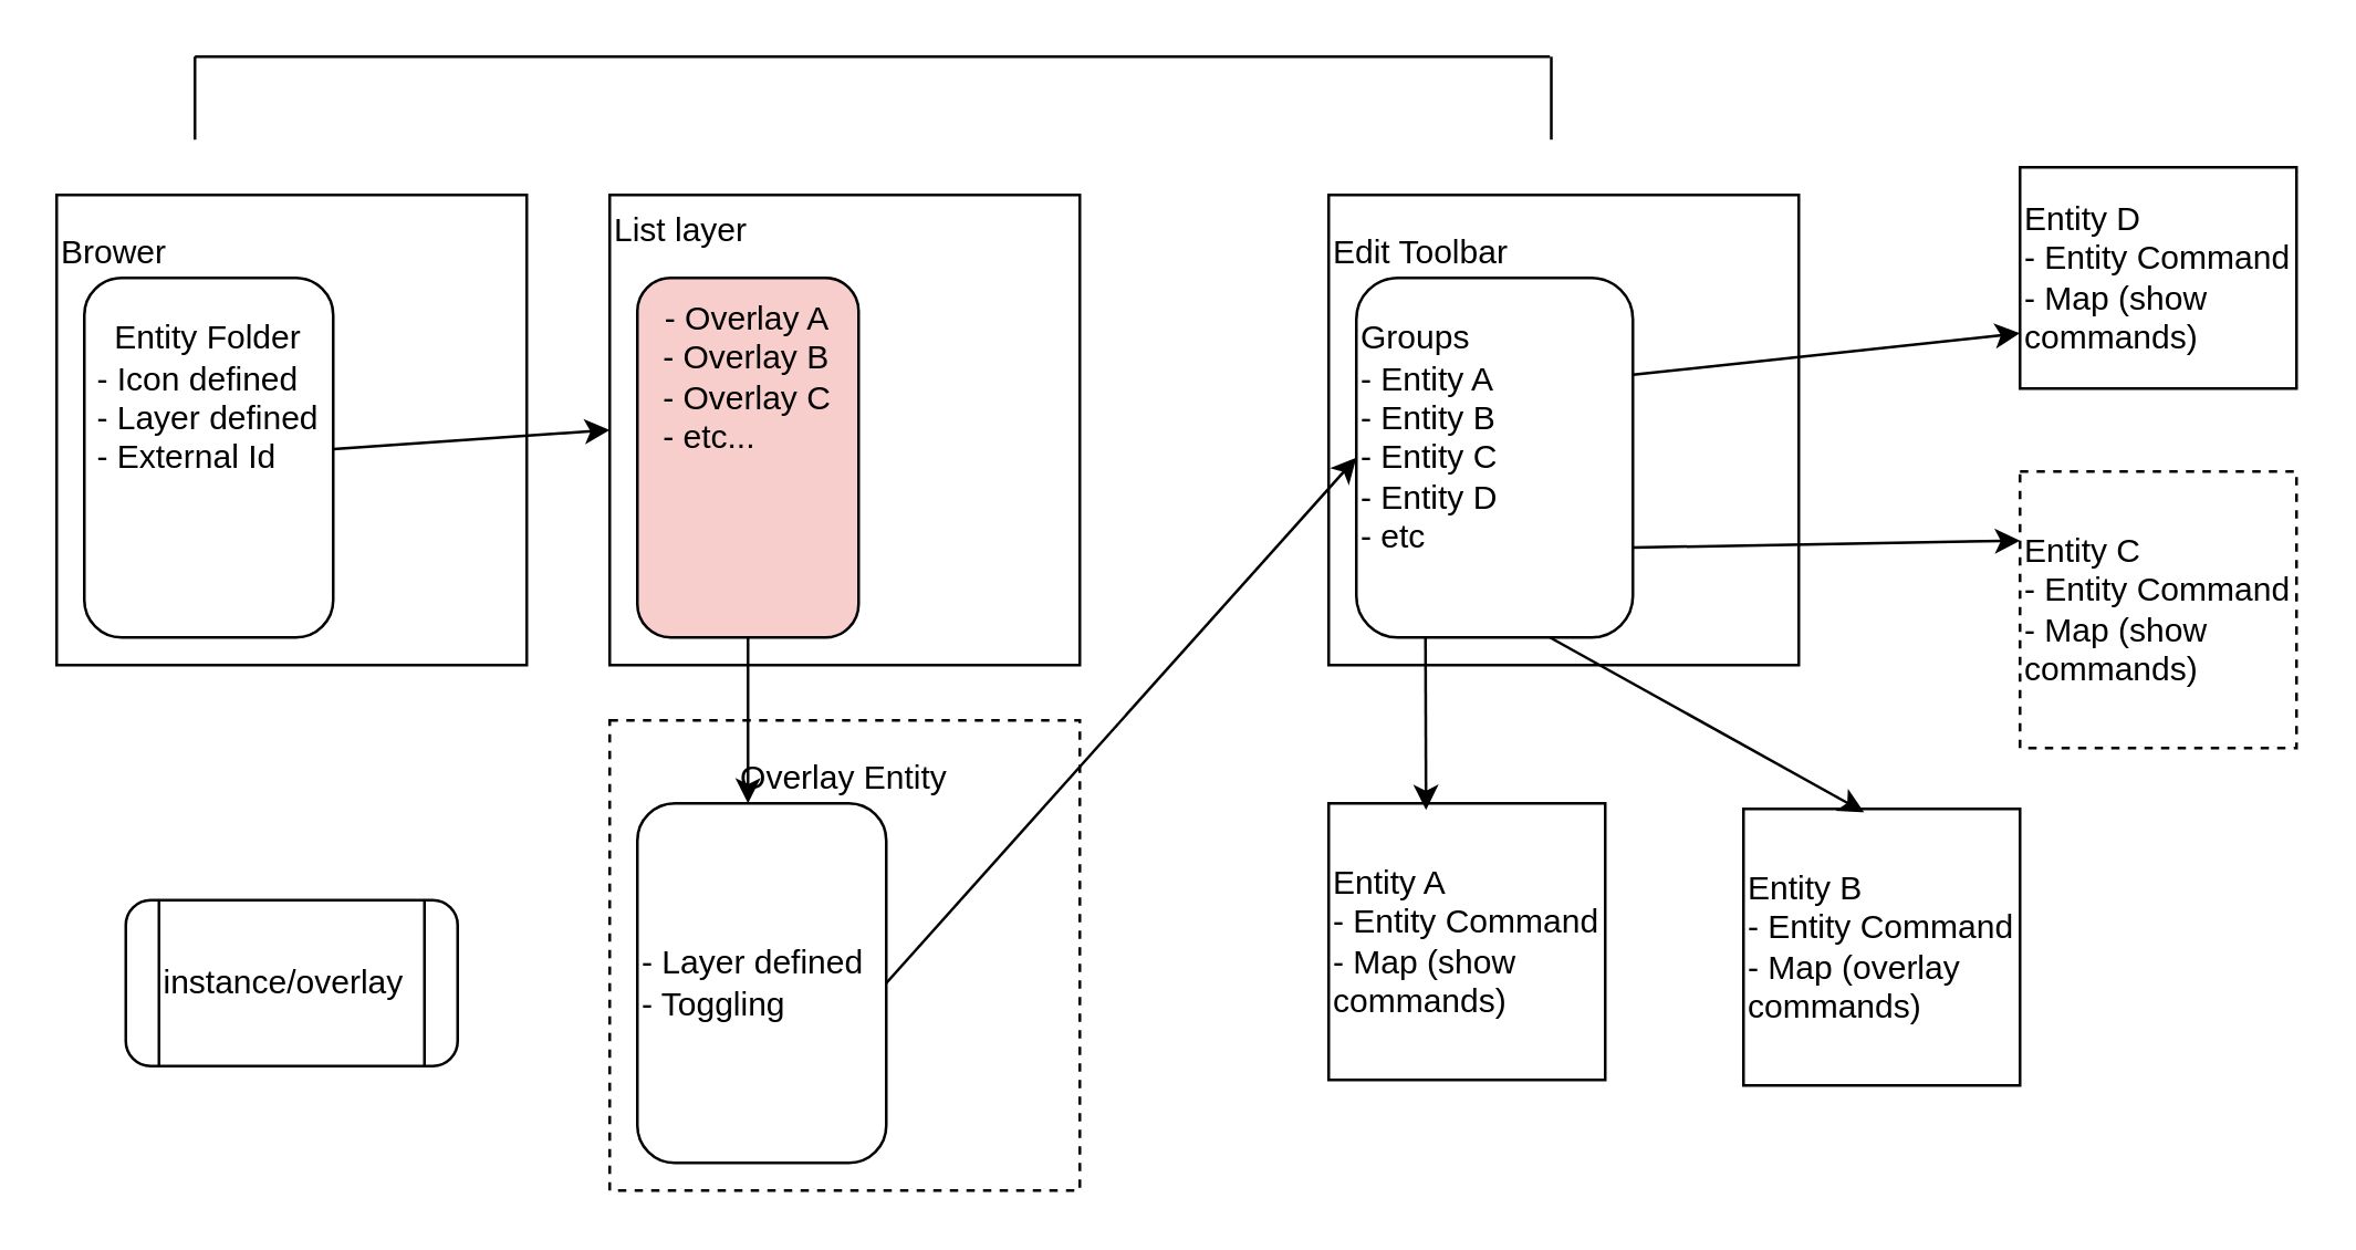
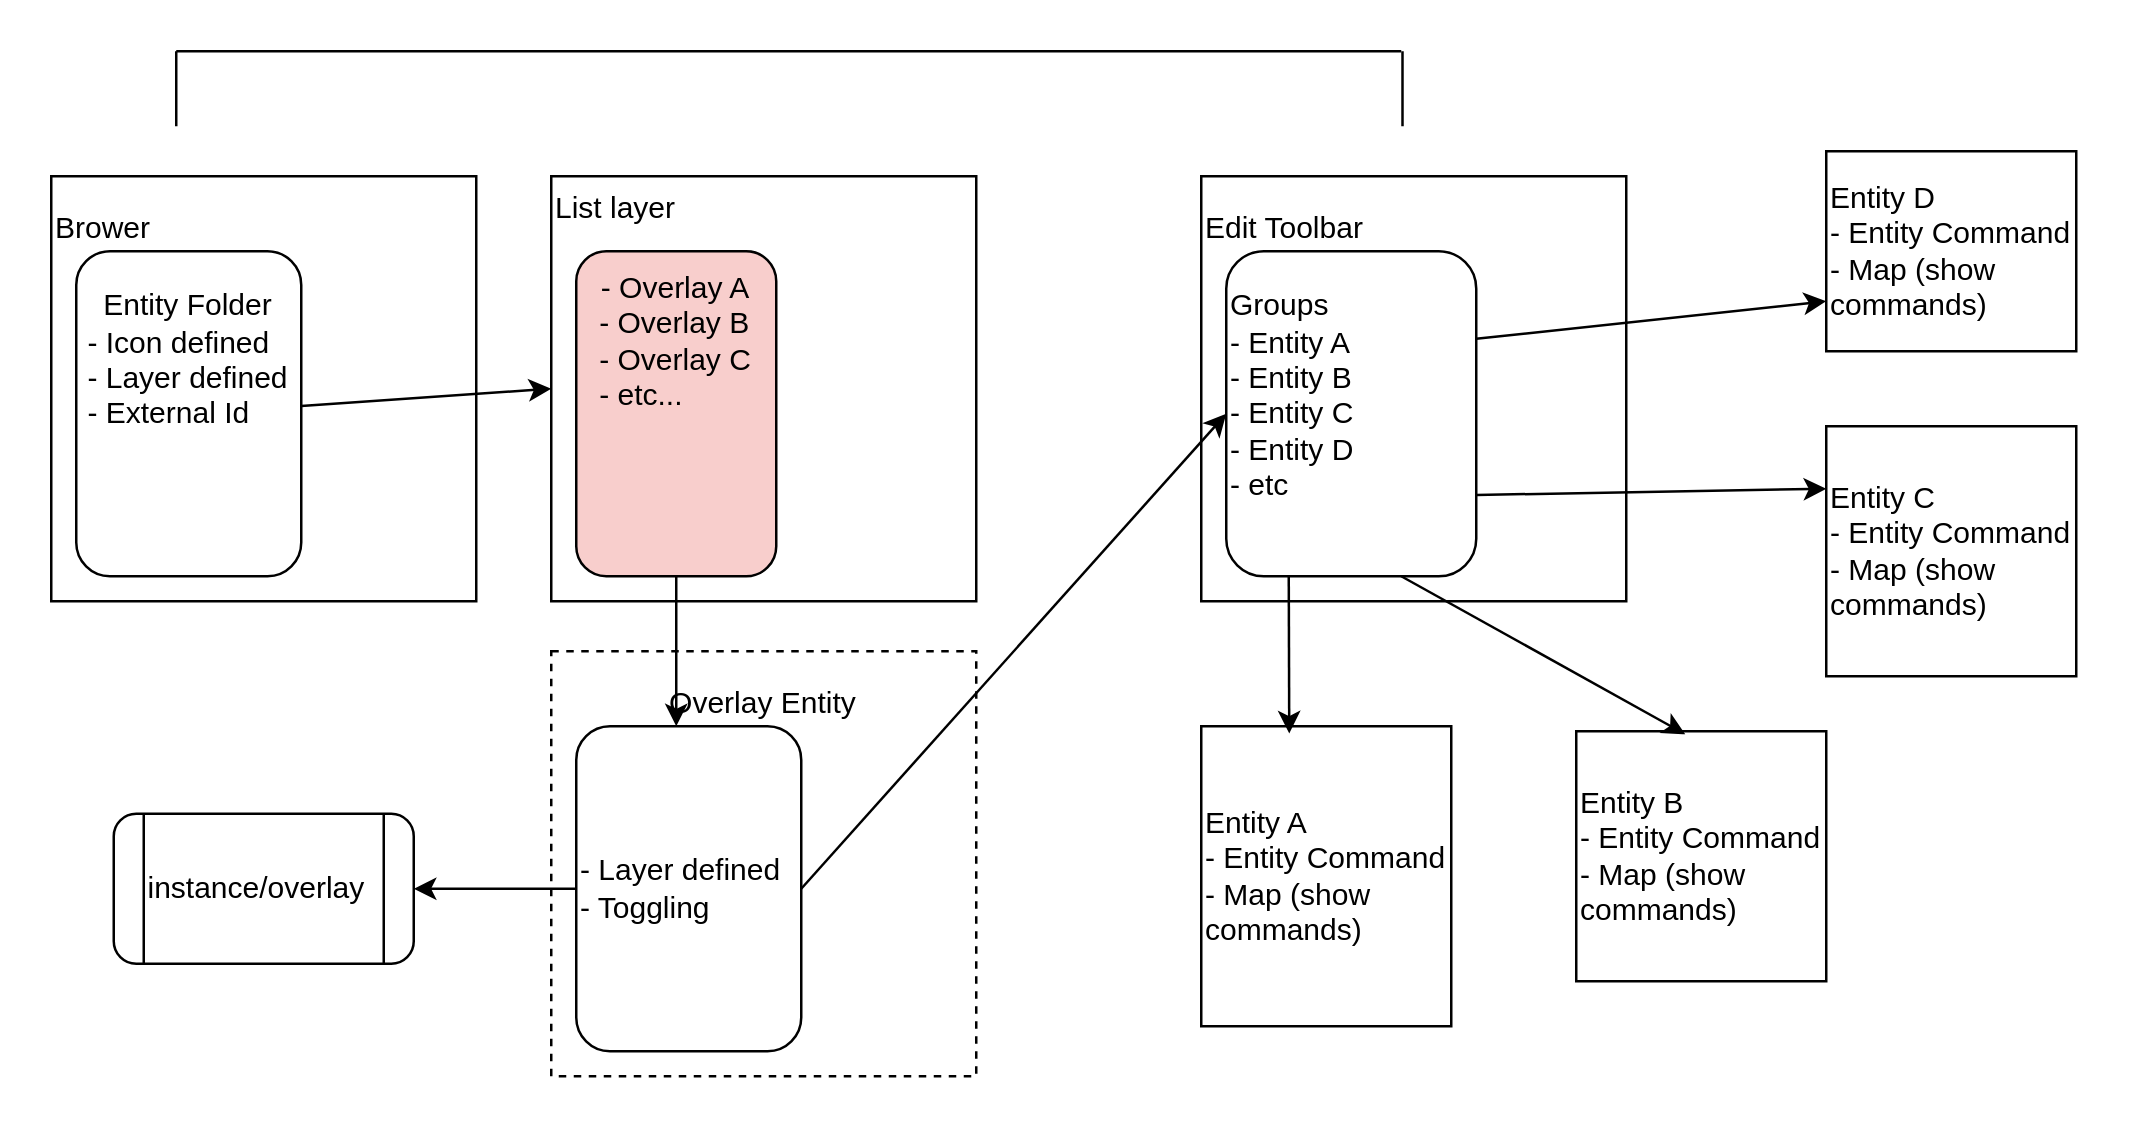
  <mxCell id="0" />
  <mxCell id="1" parent="0" />
  <mxCell id="2" value="Brower&lt;br&gt;&lt;br&gt;&lt;br&gt;&lt;br&gt;&lt;br&gt;&lt;br&gt;&lt;br&gt;&lt;br&gt;&lt;br&gt;&lt;br&gt;" style="whiteSpace=wrap;html=1;aspect=fixed;align=left;" vertex="1" parent="1"><mxGeometry x="20" y="70" width="170" height="170" as="geometry" /></mxCell>
  <mxCell id="3" value="Entity Folder&lt;br&gt;&lt;div style=&quot;text-align: left&quot;&gt;&lt;span&gt;- Icon defined&lt;/span&gt;&lt;/div&gt;&lt;div style=&quot;text-align: left&quot;&gt;&lt;span&gt;- Layer defined&lt;/span&gt;&lt;/div&gt;&lt;div style=&quot;text-align: left&quot;&gt;&lt;span&gt;- External Id&lt;/span&gt;&lt;/div&gt;&lt;br&gt;&lt;br&gt;&lt;br&gt;" style="rounded=1;whiteSpace=wrap;html=1;" vertex="1" parent="1"><mxGeometry x="30" y="100" width="90" height="130" as="geometry" /></mxCell>
  <mxCell id="4" value="List layer&lt;br&gt;&lt;br&gt;&lt;div&gt;&lt;br&gt;&lt;/div&gt;&lt;div&gt;&lt;br&gt;&lt;/div&gt;&lt;div&gt;&lt;br&gt;&lt;/div&gt;&lt;div&gt;&lt;br&gt;&lt;/div&gt;&lt;div&gt;&lt;br&gt;&lt;/div&gt;&lt;div&gt;&lt;br&gt;&lt;/div&gt;&lt;div&gt;&lt;br&gt;&lt;/div&gt;&lt;div&gt;&lt;br&gt;&lt;/div&gt;&lt;div&gt;&lt;br&gt;&lt;/div&gt;" style="whiteSpace=wrap;html=1;aspect=fixed;align=left;" vertex="1" parent="1"><mxGeometry x="220" y="70" width="170" height="170" as="geometry" /></mxCell>
  <mxCell id="5" value="" style="endArrow=classic;html=1;entryX=0;entryY=0.5;entryDx=0;entryDy=0;" edge="1" parent="1" source="3" target="4"><mxGeometry width="50" height="50" relative="1" as="geometry"><mxPoint x="360" y="130" as="sourcePoint" /><mxPoint x="410" y="80" as="targetPoint" /></mxGeometry></mxCell>
  <mxCell id="6" value="&lt;span style=&quot;text-align: left&quot;&gt;- Overlay A&lt;/span&gt;&lt;br style=&quot;text-align: left&quot;&gt;&lt;div style=&quot;text-align: left&quot;&gt;&lt;/div&gt;&lt;div style=&quot;text-align: left&quot;&gt;- Overlay B&lt;/div&gt;&lt;div style=&quot;text-align: left&quot;&gt;- Overlay C&lt;/div&gt;&lt;div style=&quot;text-align: left&quot;&gt;- etc...&lt;/div&gt;&lt;div style=&quot;text-align: left&quot;&gt;&lt;br&gt;&lt;/div&gt;&lt;div style=&quot;text-align: left&quot;&gt;&lt;br&gt;&lt;/div&gt;&lt;div style=&quot;text-align: left&quot;&gt;&lt;br&gt;&lt;/div&gt;&lt;div style=&quot;text-align: left&quot;&gt;&lt;br&gt;&lt;/div&gt;" style="rounded=1;whiteSpace=wrap;html=1;fillColor=#f8cecc;" vertex="1" parent="1"><mxGeometry x="230" y="100" width="80" height="130" as="geometry" /></mxCell>
  <mxCell id="7" value="Overlay Entity&lt;br&gt;&lt;br&gt;&lt;br&gt;&lt;br&gt;&lt;br&gt;&lt;br&gt;&lt;br&gt;&lt;br&gt;&lt;br&gt;&lt;br&gt;" style="whiteSpace=wrap;html=1;aspect=fixed;align=center;dashed=1;" vertex="1" parent="1"><mxGeometry x="220" y="260" width="170" height="170" as="geometry" /></mxCell>
+ <mxCell id="8" value="" style="edgeStyle=orthogonalEdgeStyle;rounded=0;orthogonalLoop=1;jettySize=auto;html=1;" edge="1" parent="1" source="9" target="25"><mxGeometry relative="1" as="geometry" /></mxCell>
  <mxCell id="9" value="- Layer defined&lt;br&gt;- Toggling" style="rounded=1;whiteSpace=wrap;html=1;align=left;" vertex="1" parent="1"><mxGeometry x="230" y="290" width="90" height="130" as="geometry" /></mxCell>
  <mxCell id="10" value="" style="endArrow=classic;html=1;" edge="1" parent="1"><mxGeometry width="50" height="50" relative="1" as="geometry"><mxPoint x="270" y="230" as="sourcePoint" /><mxPoint x="270" y="290" as="targetPoint" /></mxGeometry></mxCell>
  <mxCell id="11" value="Edit Toolbar&lt;br&gt;&lt;br&gt;&lt;br&gt;&lt;br&gt;&lt;br&gt;&lt;br&gt;&lt;br&gt;&lt;br&gt;&lt;br&gt;&lt;br&gt;" style="whiteSpace=wrap;html=1;aspect=fixed;align=left;" vertex="1" parent="1"><mxGeometry x="480" y="70" width="170" height="170" as="geometry" /></mxCell>
  <mxCell id="12" value="Groups&lt;br&gt;- Entity A&lt;br&gt;- Entity B&lt;br&gt;- Entity C&lt;br&gt;- Entity D&lt;br&gt;- etc&lt;br&gt;&lt;br&gt;" style="rounded=1;whiteSpace=wrap;html=1;align=left;" vertex="1" parent="1"><mxGeometry x="490" y="100" width="100" height="130" as="geometry" /></mxCell>
  <mxCell id="13" value="" style="endArrow=classic;html=1;exitX=1;exitY=0.5;exitDx=0;exitDy=0;entryX=0;entryY=0.5;entryDx=0;entryDy=0;" edge="1" parent="1" source="9" target="12"><mxGeometry width="50" height="50" relative="1" as="geometry"><mxPoint x="430" y="150" as="sourcePoint" /><mxPoint x="480" y="100" as="targetPoint" /></mxGeometry></mxCell>
  <mxCell id="14" value="" style="endArrow=none;html=1;" edge="1" parent="1"><mxGeometry width="50" height="50" relative="1" as="geometry"><mxPoint x="70" y="20" as="sourcePoint" /><mxPoint x="560" y="20" as="targetPoint" /></mxGeometry></mxCell>
  <mxCell id="15" value="" style="endArrow=none;html=1;" edge="1" parent="1"><mxGeometry width="50" height="50" relative="1" as="geometry"><mxPoint x="70" y="50" as="sourcePoint" /><mxPoint x="70" y="20" as="targetPoint" /></mxGeometry></mxCell>
  <mxCell id="16" value="" style="endArrow=none;html=1;" edge="1" parent="1"><mxGeometry width="50" height="50" relative="1" as="geometry"><mxPoint x="560.5" y="50" as="sourcePoint" /><mxPoint x="560.5" y="20" as="targetPoint" /></mxGeometry></mxCell>
- <mxCell id="17" value="Entity A&lt;br&gt;- Entity Command&lt;br&gt;- Map (show commands)" style="whiteSpace=wrap;html=1;aspect=fixed;fillColor=none;gradientColor=none;align=left;" vertex="1" parent="1"><mxGeometry x="480" y="290" width="100" height="100" as="geometry" /></mxCell>
- <mxCell id="18" value="Entity B&lt;br&gt;- Entity Command&lt;br&gt;- Map (overlay commands)" style="whiteSpace=wrap;html=1;aspect=fixed;fillColor=none;gradientColor=none;align=left;" vertex="1" parent="1"><mxGeometry x="630" y="292" width="100" height="100" as="geometry" /></mxCell>
- <mxCell id="19" value="Entity C&lt;br&gt;- Entity Command&lt;br&gt;- Map (show commands)" style="whiteSpace=wrap;html=1;aspect=fixed;fillColor=none;gradientColor=none;align=left;dashed=1;" vertex="1" parent="1"><mxGeometry x="730" y="170" width="100" height="100" as="geometry" /></mxCell>
+ <mxCell id="17" value="Entity A&lt;br&gt;- Entity Command&lt;br&gt;- Map (show commands)" style="whiteSpace=wrap;html=1;aspect=fixed;fillColor=none;gradientColor=none;align=left;" vertex="1" parent="1"><mxGeometry x="480" y="290" width="100" height="120" as="geometry" /></mxCell>
+ <mxCell id="18" value="Entity B&lt;br&gt;- Entity Command&lt;br&gt;- Map (show commands)" style="whiteSpace=wrap;html=1;aspect=fixed;fillColor=none;gradientColor=none;align=left;" vertex="1" parent="1"><mxGeometry x="630" y="292" width="100" height="100" as="geometry" /></mxCell>
+ <mxCell id="19" value="Entity C&lt;br&gt;- Entity Command&lt;br&gt;- Map (show commands)" style="whiteSpace=wrap;html=1;aspect=fixed;fillColor=none;gradientColor=none;align=left;" vertex="1" parent="1"><mxGeometry x="730" y="170" width="100" height="100" as="geometry" /></mxCell>
  <mxCell id="20" value="Entity D&lt;br&gt;- Entity Command&lt;br&gt;- Map (show commands)" style="whiteSpace=wrap;html=1;aspect=fixed;fillColor=none;gradientColor=none;align=left;" vertex="1" parent="1"><mxGeometry x="730" y="60" width="100" height="80" as="geometry" /></mxCell>
  <mxCell id="21" value="" style="endArrow=classic;html=1;entryX=0.352;entryY=0.024;entryDx=0;entryDy=0;entryPerimeter=0;" edge="1" parent="1" target="17"><mxGeometry width="50" height="50" relative="1" as="geometry"><mxPoint x="515" y="230" as="sourcePoint" /><mxPoint x="565" y="180" as="targetPoint" /></mxGeometry></mxCell>
  <mxCell id="22" value="" style="endArrow=classic;html=1;entryX=0.436;entryY=0.012;entryDx=0;entryDy=0;entryPerimeter=0;" edge="1" parent="1" target="18"><mxGeometry width="50" height="50" relative="1" as="geometry"><mxPoint x="560" y="230" as="sourcePoint" /><mxPoint x="610" y="180" as="targetPoint" /></mxGeometry></mxCell>
  <mxCell id="23" value="" style="endArrow=classic;html=1;exitX=1;exitY=0.75;exitDx=0;exitDy=0;entryX=0;entryY=0.25;entryDx=0;entryDy=0;" edge="1" parent="1" source="12" target="19"><mxGeometry width="50" height="50" relative="1" as="geometry"><mxPoint x="450" y="110" as="sourcePoint" /><mxPoint x="500" y="60" as="targetPoint" /></mxGeometry></mxCell>
  <mxCell id="24" value="" style="endArrow=classic;html=1;entryX=0;entryY=0.75;entryDx=0;entryDy=0;" edge="1" parent="1" target="20"><mxGeometry width="50" height="50" relative="1" as="geometry"><mxPoint x="590" y="135" as="sourcePoint" /><mxPoint x="640" y="85" as="targetPoint" /></mxGeometry></mxCell>
  <mxCell id="25" value="instance/overlay" style="shape=process;whiteSpace=wrap;html=1;backgroundOutline=1;rounded=1;align=left;" vertex="1" parent="1"><mxGeometry x="45" y="325" width="120" height="60" as="geometry" /></mxCell>
